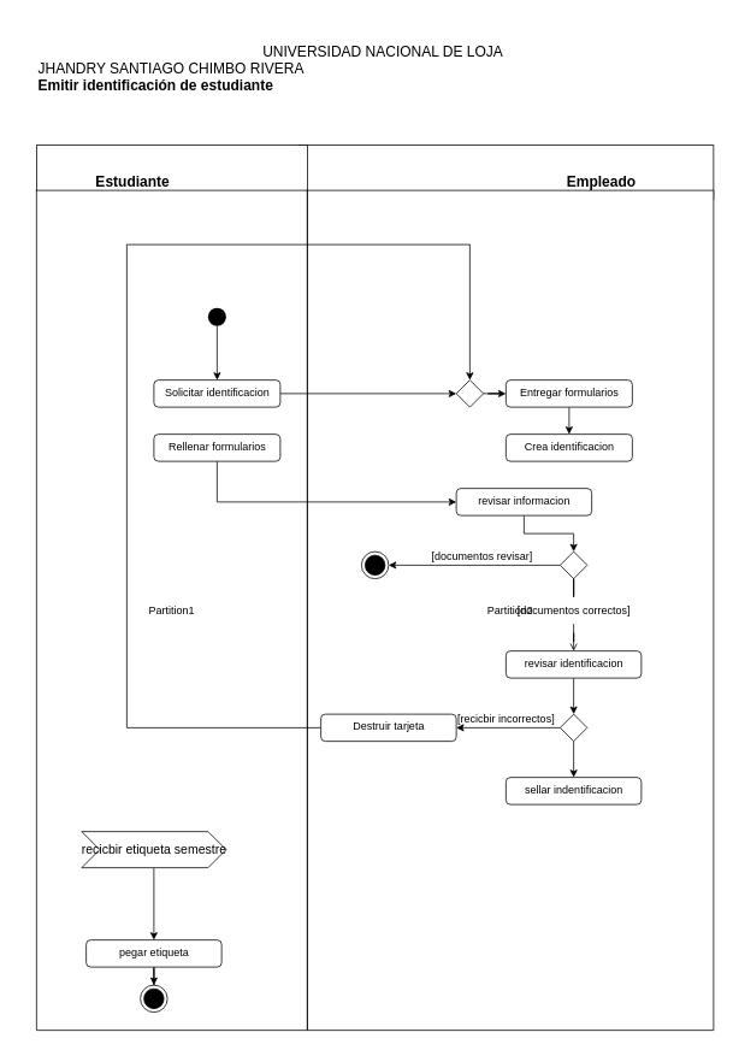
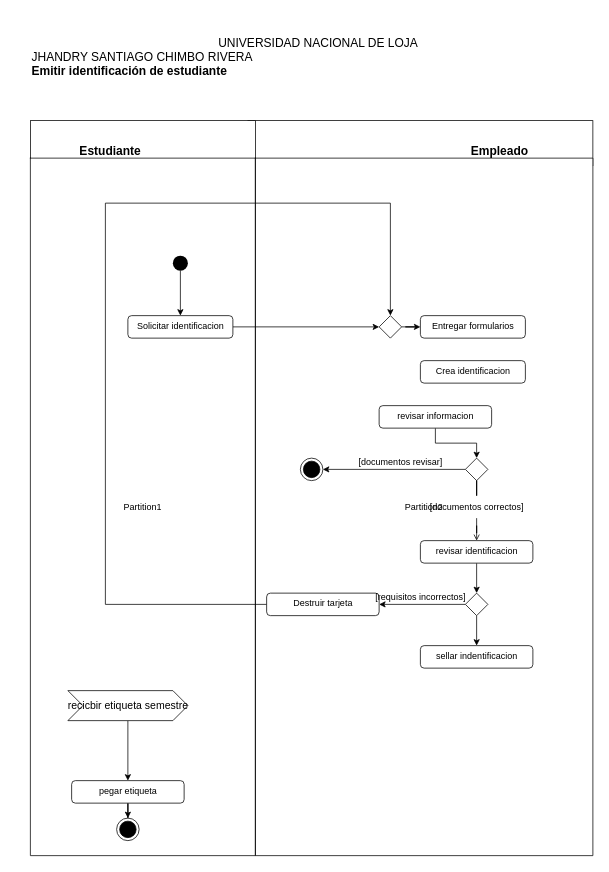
  <mxCell id="0" />
  <mxCell id="1" parent="0" />
  <mxCell id="2" value="" style="rounded=0;whiteSpace=wrap;html=1;fontSize=16;" vertex="1" parent="1"><mxGeometry x="330" y="160" width="460" height="60" as="geometry" /></mxCell>
  <mxCell id="3" value="" style="rounded=0;whiteSpace=wrap;html=1;fontSize=16;" vertex="1" parent="1"><mxGeometry x="40" y="160" width="300" height="60" as="geometry" /></mxCell>
  <mxCell id="4" value="&lt;b&gt;&lt;font style=&quot;font-size: 16px;&quot;&gt;Estudiante&amp;nbsp; &amp;nbsp; &amp;nbsp; &amp;nbsp; &amp;nbsp; &amp;nbsp; &amp;nbsp; &amp;nbsp; &amp;nbsp; &amp;nbsp; &amp;nbsp; &amp;nbsp; &amp;nbsp; &amp;nbsp; &amp;nbsp; &amp;nbsp; &amp;nbsp; &amp;nbsp; &amp;nbsp; &amp;nbsp; &amp;nbsp; &amp;nbsp; &amp;nbsp; &amp;nbsp; &amp;nbsp; &amp;nbsp; &amp;nbsp; &amp;nbsp; &amp;nbsp; &amp;nbsp; &amp;nbsp; &amp;nbsp; &amp;nbsp; &amp;nbsp; &amp;nbsp; &amp;nbsp; &amp;nbsp; &amp;nbsp; &amp;nbsp; &amp;nbsp; &amp;nbsp; &amp;nbsp; &amp;nbsp; &amp;nbsp; &amp;nbsp; &amp;nbsp; &amp;nbsp; &amp;nbsp; &amp;nbsp; &amp;nbsp;Empleado&lt;/font&gt;&lt;/b&gt;" style="shape=table;html=1;whiteSpace=wrap;startSize=20;container=1;collapsible=0;childLayout=tableLayout;fillColor=none;swimlaneFillColor=#ffffff;strokeColor=none;" vertex="1" parent="1"><mxGeometry x="20" y="190" width="770" height="950" as="geometry" /></mxCell>
  <mxCell id="5" value="" style="shape=partialRectangle;html=1;whiteSpace=wrap;collapsible=0;dropTarget=0;pointerEvents=0;fillColor=none;top=0;left=0;bottom=0;right=0;points=[[0,0.5],[1,0.5]];portConstraint=eastwest;strokeColor=none;" vertex="1" parent="4"><mxGeometry y="20" width="770" height="930" as="geometry" /></mxCell>
  <mxCell id="6" value="" style="shape=partialRectangle;html=1;whiteSpace=wrap;connectable=0;fillColor=none;top=1;left=1;bottom=1;right=1;overflow=hidden;strokeColor=none;" vertex="1" parent="5"><mxGeometry width="20" height="930" as="geometry"><mxRectangle width="20" height="930" as="alternateBounds" /></mxGeometry></mxCell>
  <mxCell id="7" value="Partition1" style="shape=partialRectangle;html=1;whiteSpace=wrap;connectable=0;fillColor=none;top=1;left=1;bottom=1;right=1;overflow=hidden;" vertex="1" parent="5"><mxGeometry x="20" width="300" height="930" as="geometry"><mxRectangle width="300" height="930" as="alternateBounds" /></mxGeometry></mxCell>
  <mxCell id="8" value="Partition2" style="shape=partialRectangle;html=1;whiteSpace=wrap;connectable=0;fillColor=none;top=1;left=1;bottom=1;right=1;overflow=hidden;" vertex="1" parent="5"><mxGeometry x="320" width="450" height="930" as="geometry"><mxRectangle width="450" height="930" as="alternateBounds" /></mxGeometry></mxCell>
  <mxCell id="9" style="edgeStyle=orthogonalEdgeStyle;rounded=0;orthogonalLoop=1;jettySize=auto;html=1;entryX=0.5;entryY=0;entryDx=0;entryDy=0;" edge="1" parent="1" source="10" target="13"><mxGeometry relative="1" as="geometry" /></mxCell>
  <mxCell id="10" value="" style="ellipse;fillColor=#000000;strokeColor=none;" vertex="1" parent="1"><mxGeometry x="230" y="340" width="20" height="20" as="geometry" /></mxCell>
  <mxCell id="11" value="" style="ellipse;html=1;shape=endState;fillColor=strokeColor;" vertex="1" parent="1"><mxGeometry x="400" y="610" width="30" height="30" as="geometry" /></mxCell>
  <mxCell id="12" style="edgeStyle=orthogonalEdgeStyle;rounded=0;orthogonalLoop=1;jettySize=auto;html=1;entryX=0;entryY=0.5;entryDx=0;entryDy=0;" edge="1" parent="1" source="13" target="35"><mxGeometry relative="1" as="geometry" /></mxCell>
  <mxCell id="13" value="Solicitar identificacion" style="html=1;align=center;verticalAlign=top;rounded=1;absoluteArcSize=1;arcSize=10;dashed=0;" vertex="1" parent="1"><mxGeometry x="170" y="420" width="140" height="30" as="geometry" /></mxCell>
- <mxCell id="14" style="edgeStyle=none;rounded=0;orthogonalLoop=1;jettySize=auto;html=1;entryX=0.5;entryY=0;entryDx=0;entryDy=0;" edge="1" parent="1" source="15" target="25"><mxGeometry relative="1" as="geometry" /></mxCell>
  <mxCell id="15" value="Entregar formularios" style="html=1;align=center;verticalAlign=top;rounded=1;absoluteArcSize=1;arcSize=10;dashed=0;" vertex="1" parent="1"><mxGeometry x="560" y="420" width="140" height="30" as="geometry" /></mxCell>
- <mxCell id="16" style="edgeStyle=orthogonalEdgeStyle;rounded=0;orthogonalLoop=1;jettySize=auto;html=1;entryX=0;entryY=0.5;entryDx=0;entryDy=0;" edge="1" parent="1" source="17" target="19"><mxGeometry relative="1" as="geometry"><Array as="points"><mxPoint x="240" y="555" /></Array></mxGeometry></mxCell>
- <mxCell id="17" value="Rellenar formularios" style="html=1;align=center;verticalAlign=top;rounded=1;absoluteArcSize=1;arcSize=10;dashed=0;" vertex="1" parent="1"><mxGeometry x="170" y="480" width="140" height="30" as="geometry" /></mxCell>
  <mxCell id="18" style="edgeStyle=orthogonalEdgeStyle;rounded=0;orthogonalLoop=1;jettySize=auto;html=1;entryX=0.5;entryY=0;entryDx=0;entryDy=0;" edge="1" parent="1" source="19" target="22"><mxGeometry relative="1" as="geometry" /></mxCell>
  <mxCell id="19" value="revisar informacion" style="html=1;align=center;verticalAlign=top;rounded=1;absoluteArcSize=1;arcSize=10;dashed=0;" vertex="1" parent="1"><mxGeometry x="505" y="540" width="150" height="30" as="geometry" /></mxCell>
  <mxCell id="20" style="edgeStyle=orthogonalEdgeStyle;rounded=0;orthogonalLoop=1;jettySize=auto;html=1;entryX=0.5;entryY=0;entryDx=0;entryDy=0;startArrow=none;endArrow=open;" edge="1" parent="1" source="26" target="24"><mxGeometry relative="1" as="geometry" /></mxCell>
  <mxCell id="21" style="edgeStyle=orthogonalEdgeStyle;rounded=0;orthogonalLoop=1;jettySize=auto;html=1;entryX=1;entryY=0.5;entryDx=0;entryDy=0;" edge="1" parent="1" source="22" target="11"><mxGeometry relative="1" as="geometry" /></mxCell>
  <mxCell id="22" value="" style="rhombus;" vertex="1" parent="1"><mxGeometry x="620" y="610" width="30" height="30" as="geometry" /></mxCell>
  <mxCell id="23" style="edgeStyle=orthogonalEdgeStyle;rounded=0;orthogonalLoop=1;jettySize=auto;html=1;entryX=0.5;entryY=0;entryDx=0;entryDy=0;" edge="1" parent="1" source="24" target="30"><mxGeometry relative="1" as="geometry" /></mxCell>
  <mxCell id="24" value="revisar identificacion" style="html=1;align=center;verticalAlign=top;rounded=1;absoluteArcSize=1;arcSize=10;dashed=0;" vertex="1" parent="1"><mxGeometry x="560" y="720" width="150" height="30" as="geometry" /></mxCell>
  <mxCell id="25" value="Crea identificacion" style="html=1;align=center;verticalAlign=top;rounded=1;absoluteArcSize=1;arcSize=10;dashed=0;" vertex="1" parent="1"><mxGeometry x="560" y="480" width="140" height="30" as="geometry" /></mxCell>
  <mxCell id="26" value="[documentos correctos]" style="text;html=1;align=center;verticalAlign=middle;resizable=0;points=[];autosize=1;strokeColor=none;fillColor=none;" vertex="1" parent="1"><mxGeometry x="560" y="660" width="150" height="30" as="geometry" /></mxCell>
  <mxCell id="27" value="" style="edgeStyle=orthogonalEdgeStyle;rounded=0;orthogonalLoop=1;jettySize=auto;html=1;entryX=0.5;entryY=0;entryDx=0;entryDy=0;endArrow=none;" edge="1" parent="1" source="22" target="26"><mxGeometry relative="1" as="geometry"><mxPoint x="635" y="690" as="sourcePoint" /><mxPoint x="635" y="780" as="targetPoint" /></mxGeometry></mxCell>
  <mxCell id="28" style="edgeStyle=orthogonalEdgeStyle;rounded=0;orthogonalLoop=1;jettySize=auto;html=1;" edge="1" parent="1" source="30" target="33"><mxGeometry relative="1" as="geometry" /></mxCell>
  <mxCell id="29" style="edgeStyle=orthogonalEdgeStyle;rounded=0;orthogonalLoop=1;jettySize=auto;html=1;entryX=0.5;entryY=0;entryDx=0;entryDy=0;" edge="1" parent="1" source="30" target="37"><mxGeometry relative="1" as="geometry" /></mxCell>
  <mxCell id="30" value="" style="rhombus;" vertex="1" parent="1"><mxGeometry x="620" y="790" width="30" height="30" as="geometry" /></mxCell>
  <mxCell id="31" value="[documentos revisar]&amp;nbsp;" style="text;html=1;align=center;verticalAlign=middle;resizable=0;points=[];autosize=1;strokeColor=none;fillColor=none;" vertex="1" parent="1"><mxGeometry x="455" y="600" width="160" height="30" as="geometry" /></mxCell>
  <mxCell id="32" style="edgeStyle=orthogonalEdgeStyle;rounded=0;orthogonalLoop=1;jettySize=auto;html=1;entryX=0.5;entryY=0;entryDx=0;entryDy=0;" edge="1" parent="1" source="33" target="35"><mxGeometry relative="1" as="geometry"><Array as="points"><mxPoint x="140" y="805" /><mxPoint x="140" y="270" /><mxPoint x="520" y="270" /></Array></mxGeometry></mxCell>
  <mxCell id="33" value="Destruir tarjeta" style="html=1;align=center;verticalAlign=top;rounded=1;absoluteArcSize=1;arcSize=10;dashed=0;" vertex="1" parent="1"><mxGeometry x="355" y="790" width="150" height="30" as="geometry" /></mxCell>
  <mxCell id="34" style="edgeStyle=orthogonalEdgeStyle;rounded=0;orthogonalLoop=1;jettySize=auto;html=1;" edge="1" parent="1" source="35" target="15"><mxGeometry relative="1" as="geometry" /></mxCell>
  <mxCell id="35" value="" style="rhombus;" vertex="1" parent="1"><mxGeometry x="505" y="420" width="30" height="30" as="geometry" /></mxCell>
- <mxCell id="36" value="[recicbir incorrectos]" style="text;html=1;align=center;verticalAlign=middle;resizable=0;points=[];autosize=1;strokeColor=none;fillColor=none;" vertex="1" parent="1"><mxGeometry x="490" y="780" width="140" height="30" as="geometry" /></mxCell>
+ <mxCell id="36" value="[requisitos incorrectos]" style="text;html=1;align=center;verticalAlign=middle;resizable=0;points=[];autosize=1;strokeColor=none;fillColor=none;" vertex="1" parent="1"><mxGeometry x="490" y="780" width="140" height="30" as="geometry" /></mxCell>
  <mxCell id="37" value="sellar indentificacion" style="html=1;align=center;verticalAlign=top;rounded=1;absoluteArcSize=1;arcSize=10;dashed=0;" vertex="1" parent="1"><mxGeometry x="560" y="860" width="150" height="30" as="geometry" /></mxCell>
  <mxCell id="38" style="edgeStyle=orthogonalEdgeStyle;rounded=0;orthogonalLoop=1;jettySize=auto;html=1;entryX=0.5;entryY=0;entryDx=0;entryDy=0;" edge="1" parent="1" source="39" target="41"><mxGeometry relative="1" as="geometry" /></mxCell>
  <mxCell id="39" value="recicbir etiqueta semestre" style="html=1;shape=mxgraph.infographic.ribbonSimple;notch1=20;notch2=20;align=center;verticalAlign=middle;fontSize=14;fontStyle=0;fillColor=#FFFFFF;" vertex="1" parent="1"><mxGeometry x="90" y="920" width="160" height="40" as="geometry" /></mxCell>
  <mxCell id="40" style="edgeStyle=orthogonalEdgeStyle;rounded=0;orthogonalLoop=1;jettySize=auto;html=1;entryX=0.5;entryY=0;entryDx=0;entryDy=0;fontSize=16;" edge="1" parent="1" source="41" target="42"><mxGeometry relative="1" as="geometry" /></mxCell>
  <mxCell id="41" value="pegar etiqueta" style="html=1;align=center;verticalAlign=top;rounded=1;absoluteArcSize=1;arcSize=10;dashed=0;" vertex="1" parent="1"><mxGeometry x="95" y="1040" width="150" height="30" as="geometry" /></mxCell>
  <mxCell id="42" value="" style="ellipse;html=1;shape=endState;fillColor=strokeColor;" vertex="1" parent="1"><mxGeometry x="155" y="1090" width="30" height="30" as="geometry" /></mxCell>
  <mxCell id="43" value="&lt;div style=&quot;text-align: center;&quot;&gt;&lt;span style=&quot;background-color: initial;&quot;&gt;&lt;span style=&quot;white-space: pre;&quot;&gt;&#09;&lt;/span&gt;&lt;span style=&quot;white-space: pre;&quot;&gt;&#09;&lt;/span&gt;&lt;span style=&quot;white-space: pre;&quot;&gt;&#09;&lt;/span&gt;&lt;span style=&quot;white-space: pre;&quot;&gt;&#09;&lt;/span&gt;&lt;span style=&quot;white-space: pre;&quot;&gt;&#09;&lt;/span&gt;&lt;span style=&quot;white-space: pre;&quot;&gt;&#09;&lt;/span&gt;&lt;span style=&quot;white-space: pre;&quot;&gt;&#09;&lt;/span&gt;UNIVERSIDAD NACIONAL DE LOJA&lt;/span&gt;&lt;/div&gt;JHANDRY SANTIAGO CHIMBO RIVERA&lt;br&gt;&lt;b&gt;&lt;span&gt;Emitir identificación de estudiante&lt;/span&gt;&lt;/b&gt;" style="rounded=0;whiteSpace=wrap;html=1;fontSize=16;strokeColor=none;align=left;fillColor=none;" vertex="1" parent="1"><mxGeometry x="40" y="20" width="750" height="110" as="geometry" /></mxCell>
